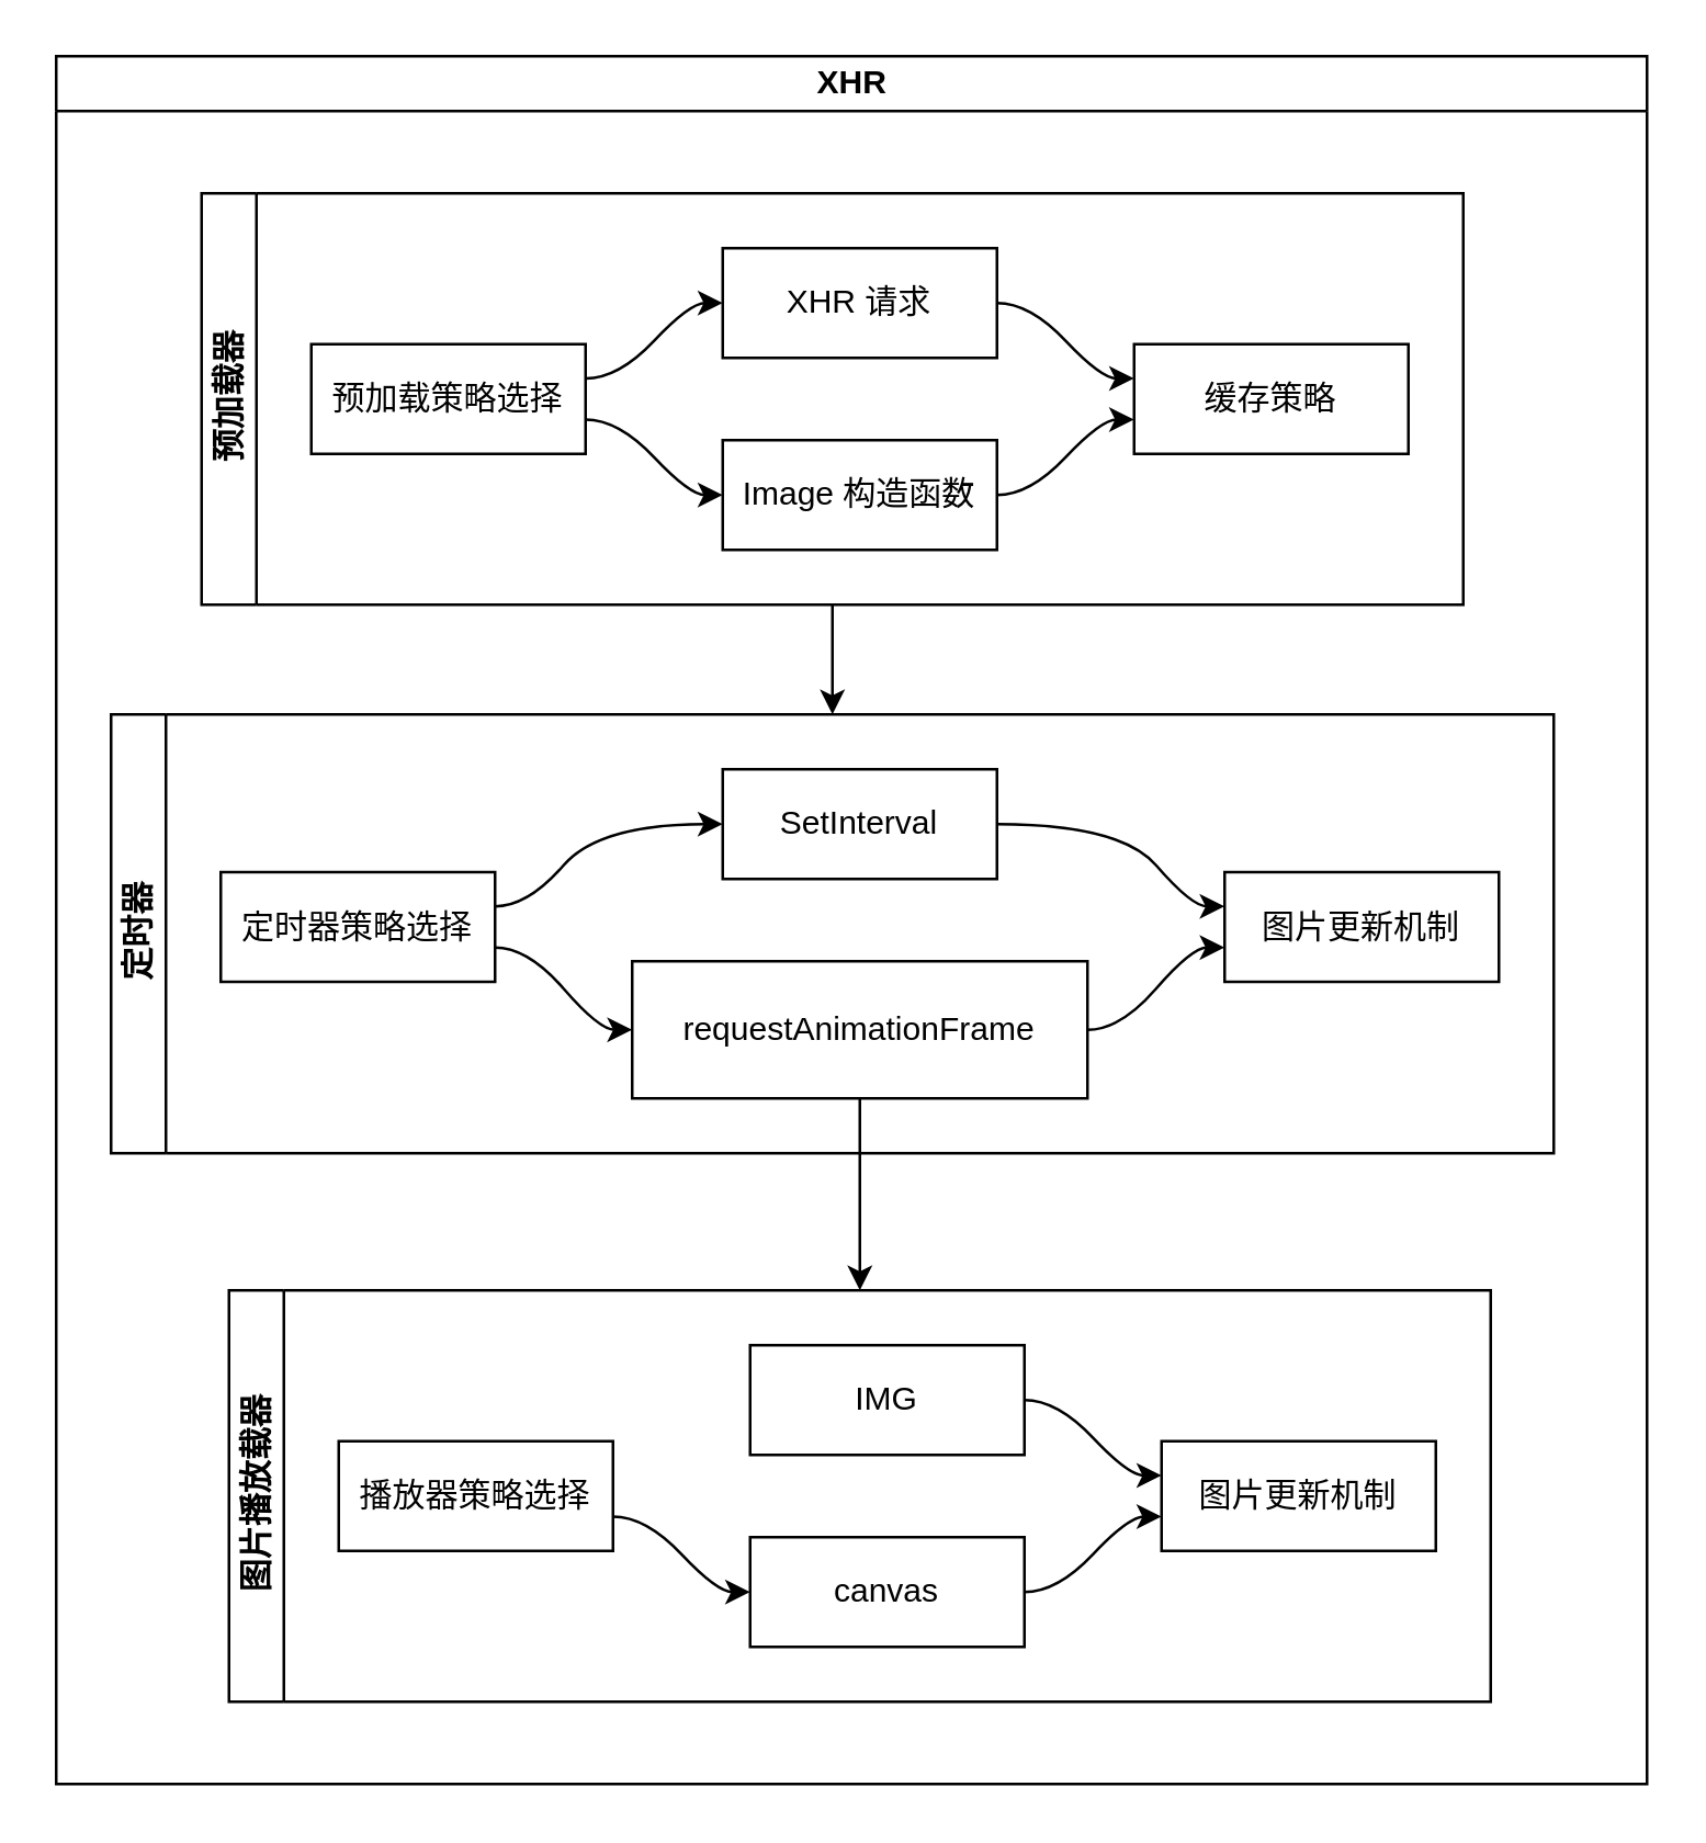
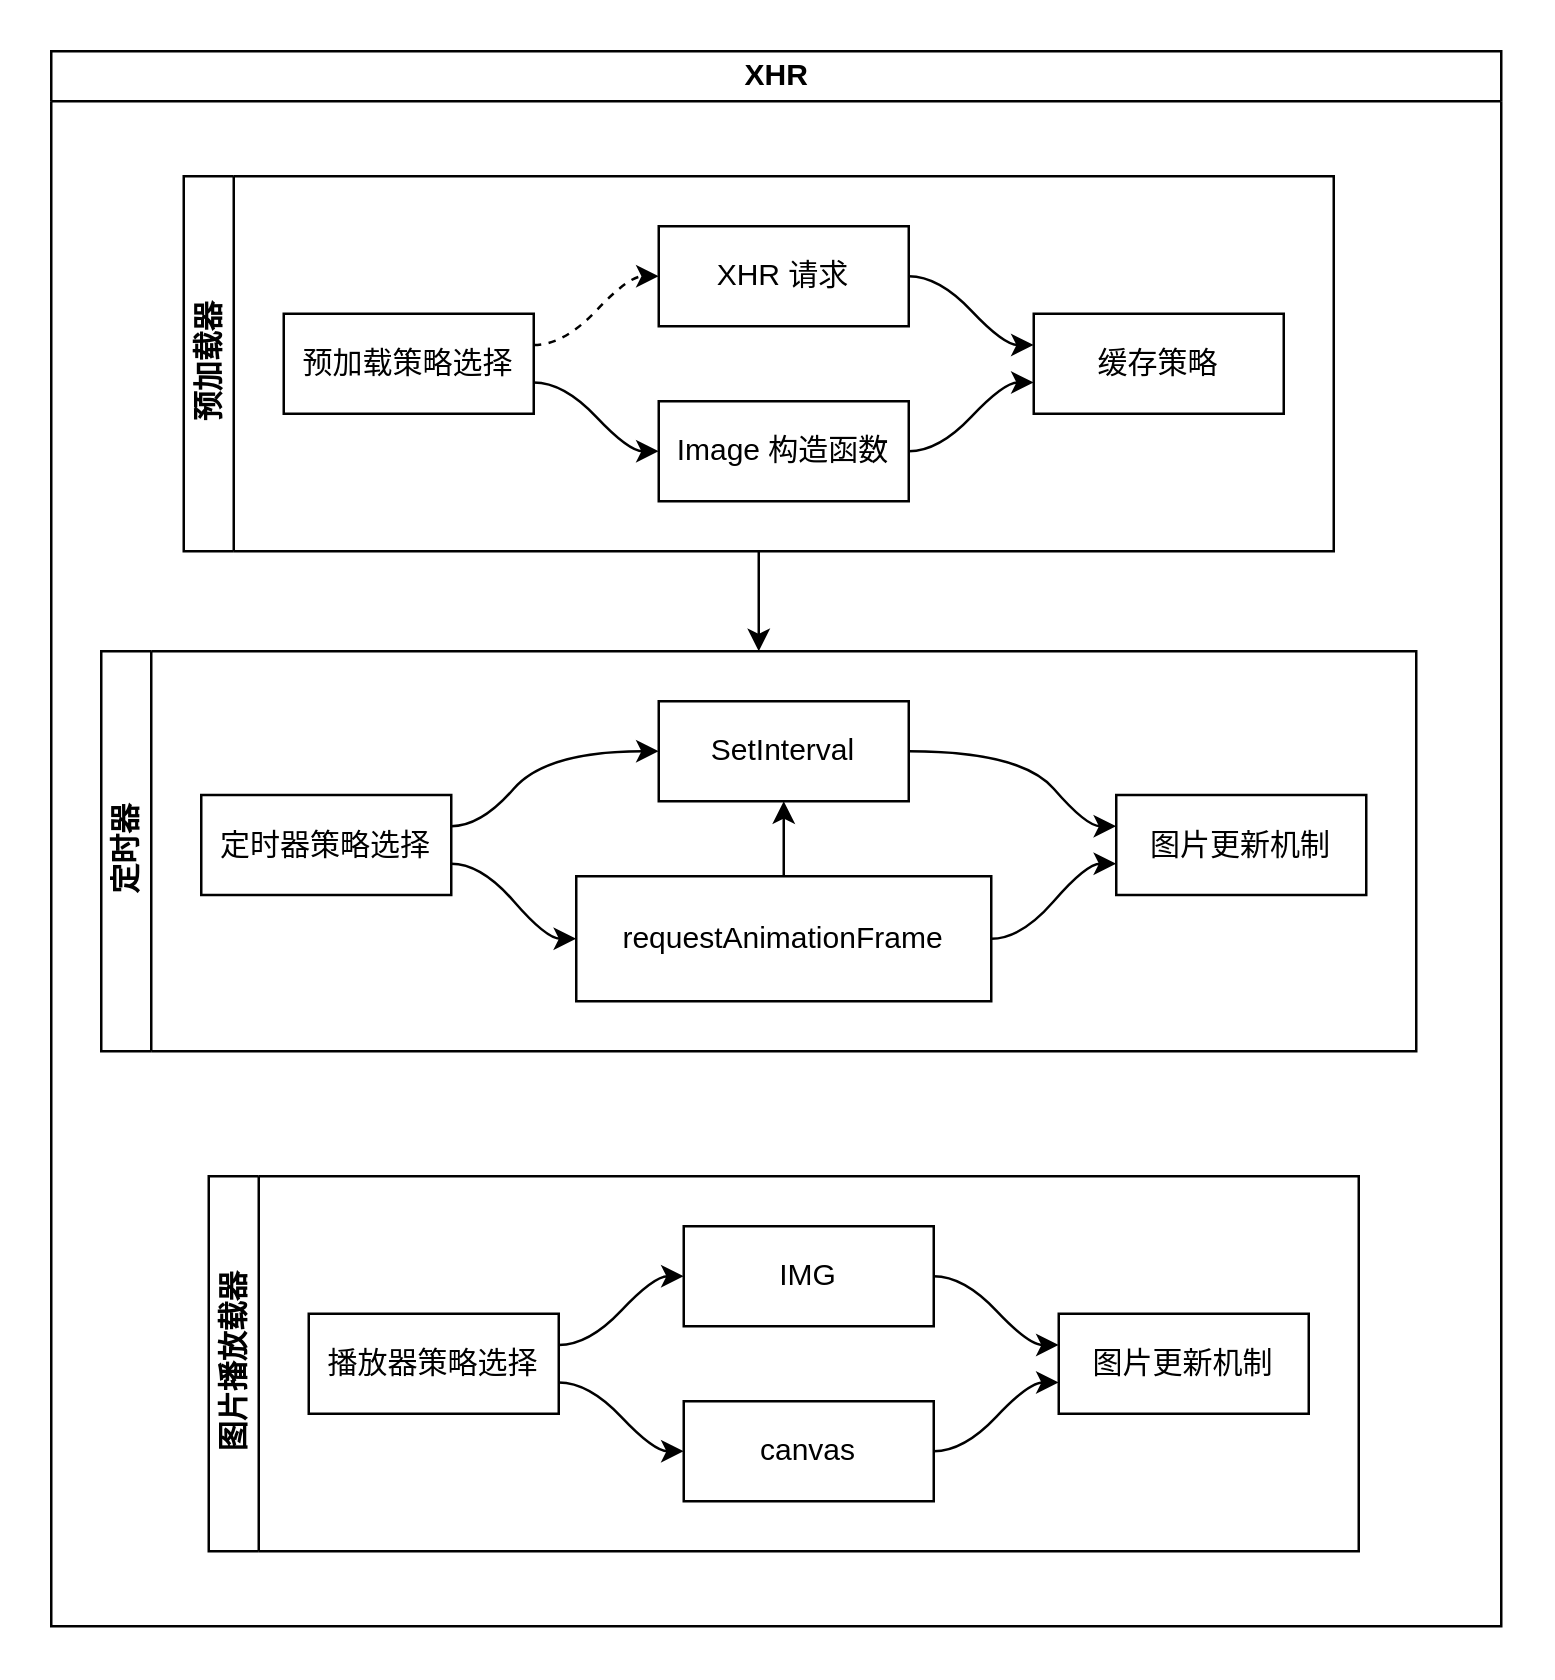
  <mxCell id="0" />
  <mxCell id="1" parent="0" />
  <mxCell id="2" value="XHR" style="swimlane;html=1;startSize=20;horizontal=1;containerType=tree;glass=0;" parent="1" vertex="1"><mxGeometry x="20" y="20" width="580" height="630" as="geometry" /></mxCell>
  <mxCell id="3" style="edgeStyle=orthogonalEdgeStyle;rounded=0;orthogonalLoop=1;jettySize=auto;html=1;exitX=0.5;exitY=1;exitDx=0;exitDy=0;entryX=0.5;entryY=0;entryDx=0;entryDy=0;" edge="1" parent="2" source="4" target="13"><mxGeometry relative="1" as="geometry" /></mxCell>
  <mxCell id="4" value="预加载器" style="swimlane;html=1;startSize=20;horizontal=0;childLayout=flowLayout;flowOrientation=west;resizable=0;interRankCellSpacing=50;containerType=tree;" vertex="1" parent="2"><mxGeometry x="53" y="50" width="460" height="150" as="geometry" /></mxCell>
  <mxCell id="5" value="预加载策略选择" style="whiteSpace=wrap;html=1;" vertex="1" parent="4"><mxGeometry x="40" y="55" width="100" height="40" as="geometry" /></mxCell>
  <mxCell id="6" value="XHR 请求" style="whiteSpace=wrap;html=1;" vertex="1" parent="4"><mxGeometry x="190" y="20" width="100" height="40" as="geometry" /></mxCell>
- <mxCell id="7" value="" style="html=1;curved=1;noEdgeStyle=1;orthogonal=1;" edge="1" parent="4" source="5" target="6"><mxGeometry relative="1" as="geometry"><Array as="points"><mxPoint x="152" y="67.5" /><mxPoint x="178" y="40" /></Array></mxGeometry></mxCell>
+ <mxCell id="7" value="" style="html=1;curved=1;noEdgeStyle=1;orthogonal=1;dashed=1;" edge="1" parent="4" source="5" target="6"><mxGeometry relative="1" as="geometry"><Array as="points"><mxPoint x="152" y="67.5" /><mxPoint x="178" y="40" /></Array></mxGeometry></mxCell>
  <mxCell id="8" value="Image 构造函数" style="whiteSpace=wrap;html=1;" vertex="1" parent="4"><mxGeometry x="190" y="90" width="100" height="40" as="geometry" /></mxCell>
  <mxCell id="9" value="" style="html=1;curved=1;noEdgeStyle=1;orthogonal=1;" edge="1" parent="4" source="5" target="8"><mxGeometry relative="1" as="geometry"><Array as="points"><mxPoint x="152" y="82.5" /><mxPoint x="178" y="110" /></Array></mxGeometry></mxCell>
  <mxCell id="10" value="缓存策略" style="whiteSpace=wrap;html=1;" vertex="1" parent="4"><mxGeometry x="340" y="55" width="100" height="40" as="geometry" /></mxCell>
  <mxCell id="11" value="" style="html=1;curved=1;noEdgeStyle=1;orthogonal=1;" edge="1" parent="4" source="6" target="10"><mxGeometry relative="1" as="geometry"><Array as="points"><mxPoint x="302" y="40" /><mxPoint x="328" y="67.5" /></Array></mxGeometry></mxCell>
  <mxCell id="12" value="" style="html=1;curved=1;noEdgeStyle=1;orthogonal=1;" edge="1" parent="4" source="8" target="10"><mxGeometry relative="1" as="geometry"><Array as="points"><mxPoint x="302" y="110" /><mxPoint x="328" y="82.5" /></Array></mxGeometry></mxCell>
  <mxCell id="13" value="定时器" style="swimlane;html=1;startSize=20;horizontal=0;childLayout=flowLayout;flowOrientation=west;resizable=0;interRankCellSpacing=50;containerType=tree;" vertex="1" parent="2"><mxGeometry x="20" y="240" width="526" height="160" as="geometry" /></mxCell>
  <mxCell id="14" value="定时器策略选择" style="whiteSpace=wrap;html=1;" vertex="1" parent="13"><mxGeometry x="40" y="57.5" width="100" height="40" as="geometry" /></mxCell>
  <mxCell id="15" value="SetInterval" style="whiteSpace=wrap;html=1;" vertex="1" parent="13"><mxGeometry x="223" y="20" width="100" height="40" as="geometry" /></mxCell>
  <mxCell id="16" value="" style="html=1;curved=1;noEdgeStyle=1;orthogonal=1;" edge="1" parent="13" source="14" target="15"><mxGeometry relative="1" as="geometry"><Array as="points"><mxPoint x="152" y="70" /><mxPoint x="178" y="40" /></Array></mxGeometry></mxCell>
  <mxCell id="17" value="&lt;font style=&quot;font-size: 12px&quot;&gt;requestAnimationFrame&lt;/font&gt;" style="whiteSpace=wrap;html=1;" vertex="1" parent="13"><mxGeometry x="190" y="90" width="166" height="50" as="geometry" /></mxCell>
  <mxCell id="18" value="" style="html=1;curved=1;noEdgeStyle=1;orthogonal=1;" edge="1" parent="13" source="14" target="17"><mxGeometry relative="1" as="geometry"><Array as="points"><mxPoint x="152" y="85" /><mxPoint x="178" y="115" /></Array></mxGeometry></mxCell>
  <mxCell id="19" value="图片更新机制" style="whiteSpace=wrap;html=1;" vertex="1" parent="13"><mxGeometry x="406" y="57.5" width="100" height="40" as="geometry" /></mxCell>
  <mxCell id="20" value="" style="html=1;curved=1;noEdgeStyle=1;orthogonal=1;" edge="1" parent="13" source="15" target="19"><mxGeometry relative="1" as="geometry"><Array as="points"><mxPoint x="368" y="40" /><mxPoint x="394" y="70" /></Array></mxGeometry></mxCell>
  <mxCell id="21" value="" style="html=1;curved=1;noEdgeStyle=1;orthogonal=1;" edge="1" parent="13" source="17" target="19"><mxGeometry relative="1" as="geometry"><Array as="points"><mxPoint x="368" y="115" /><mxPoint x="394" y="85" /></Array></mxGeometry></mxCell>
  <mxCell id="22" value="图片播放载器" style="swimlane;html=1;startSize=20;horizontal=0;childLayout=flowLayout;flowOrientation=west;resizable=0;interRankCellSpacing=50;containerType=tree;" vertex="1" parent="2"><mxGeometry x="63" y="450" width="460" height="150" as="geometry" /></mxCell>
  <mxCell id="23" value="播放器策略选择" style="whiteSpace=wrap;html=1;" vertex="1" parent="22"><mxGeometry x="40" y="55" width="100" height="40" as="geometry" /></mxCell>
  <mxCell id="24" value="IMG" style="whiteSpace=wrap;html=1;" vertex="1" parent="22"><mxGeometry x="190" y="20" width="100" height="40" as="geometry" /></mxCell>
+ <mxCell id="25" value="" style="html=1;curved=1;noEdgeStyle=1;orthogonal=1;" edge="1" parent="22" source="23" target="24"><mxGeometry relative="1" as="geometry"><Array as="points"><mxPoint x="152" y="67.5" /><mxPoint x="178" y="40" /></Array></mxGeometry></mxCell>
  <mxCell id="26" value="canvas" style="whiteSpace=wrap;html=1;" vertex="1" parent="22"><mxGeometry x="190" y="90" width="100" height="40" as="geometry" /></mxCell>
  <mxCell id="27" value="" style="html=1;curved=1;noEdgeStyle=1;orthogonal=1;" edge="1" parent="22" source="23" target="26"><mxGeometry relative="1" as="geometry"><Array as="points"><mxPoint x="152" y="82.5" /><mxPoint x="178" y="110" /></Array></mxGeometry></mxCell>
  <mxCell id="28" value="图片更新机制" style="whiteSpace=wrap;html=1;" vertex="1" parent="22"><mxGeometry x="340" y="55" width="100" height="40" as="geometry" /></mxCell>
  <mxCell id="29" value="" style="html=1;curved=1;noEdgeStyle=1;orthogonal=1;" edge="1" parent="22" source="24" target="28"><mxGeometry relative="1" as="geometry"><Array as="points"><mxPoint x="302" y="40" /><mxPoint x="328" y="67.5" /></Array></mxGeometry></mxCell>
  <mxCell id="30" value="" style="html=1;curved=1;noEdgeStyle=1;orthogonal=1;" edge="1" parent="22" source="26" target="28"><mxGeometry relative="1" as="geometry"><Array as="points"><mxPoint x="302" y="110" /><mxPoint x="328" y="82.5" /></Array></mxGeometry></mxCell>
- <mxCell id="31" style="edgeStyle=orthogonalEdgeStyle;rounded=0;orthogonalLoop=1;jettySize=auto;html=1;entryX=0.5;entryY=0;entryDx=0;entryDy=0;" edge="1" parent="2" source="17" target="22"><mxGeometry relative="1" as="geometry" /></mxCell>
+ <mxCell id="31" style="edgeStyle=orthogonalEdgeStyle;rounded=0;orthogonalLoop=1;jettySize=auto;html=1;" edge="1" parent="2" source="17" target="15"><mxGeometry relative="1" as="geometry" /></mxCell>
